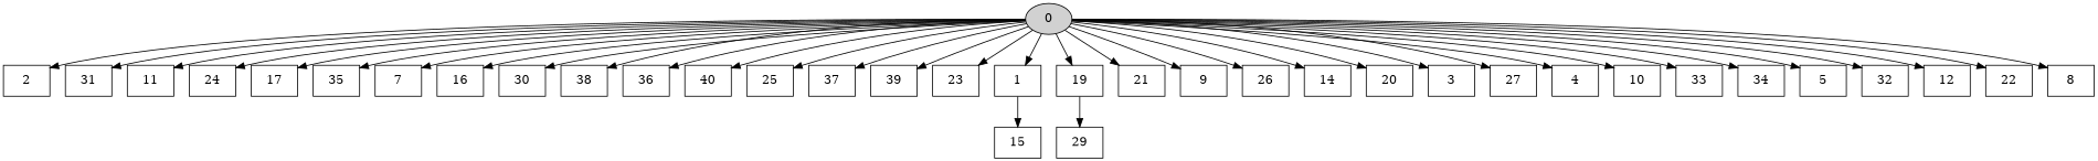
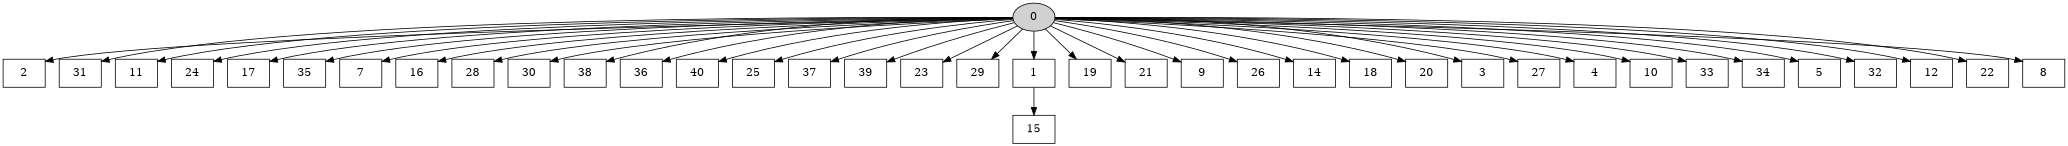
  digraph {
    node [fillcolor=white style=filled shape=box]
    0 [fillcolor=grey82 shape=""]
    n2 [label="2\n"]
    n3 [label="31\n"]
    n4 [label="11\n"]
    n5 [label="24\n"]
    n6 [label="17\n"]
    n7 [label="35\n"]
    n8 [label="7\n"]
    n9 [label="16\n"]
+   n10 [label="28\n"]
    n11 [label="30\n"]
    n12 [label="38\n"]
    n13 [label="36\n"]
    n14 [label="40\n"]
    n15 [label="25\n"]
    n16 [label="37\n"]
    n17 [label="39\n"]
    n18 [label="23\n"]
    n19 [label="29\n"]
    n20 [label="1\n"]
    n21 [label="19\n"]
    n22 [label="21\n"]
    n23 [label="9\n"]
    n24 [label="26\n"]
    n25 [label="14\n"]
+   n26 [label="18\n"]
    n27 [label="20\n"]
    n28 [label="3\n"]
    n29 [label="27\n"]
    n30 [label="4\n"]
    n31 [label="10\n"]
    n32 [label="33\n"]
    n33 [label="34\n"]
    n34 [label="5\n"]
    n35 [label="32\n"]
    n36 [label="12\n"]
    n37 [label="22\n"]
    n38 [label="8\n"]
    n39 [label="15\n"]
    0 -> n2
    0 -> n3
    0 -> n4
    0 -> n5
    0 -> n6
    0 -> n7
    0 -> n8
    0 -> n9
+   0 -> n10
    0 -> n11
    0 -> n12
    0 -> n13
    0 -> n14
    0 -> n15
    0 -> n16
    0 -> n17
    0 -> n18
-   n21 -> n19
+   0 -> n19
    0 -> n20
    0 -> n21
    0 -> n22
    0 -> n23
    0 -> n24
    0 -> n25
+   0 -> n26
    0 -> n27
    0 -> n28
    0 -> n29
    0 -> n30
    0 -> n31
    0 -> n32
    0 -> n33
    0 -> n34
    0 -> n35
    0 -> n36
    0 -> n37
    0 -> n38
    n20 -> n39
  }
